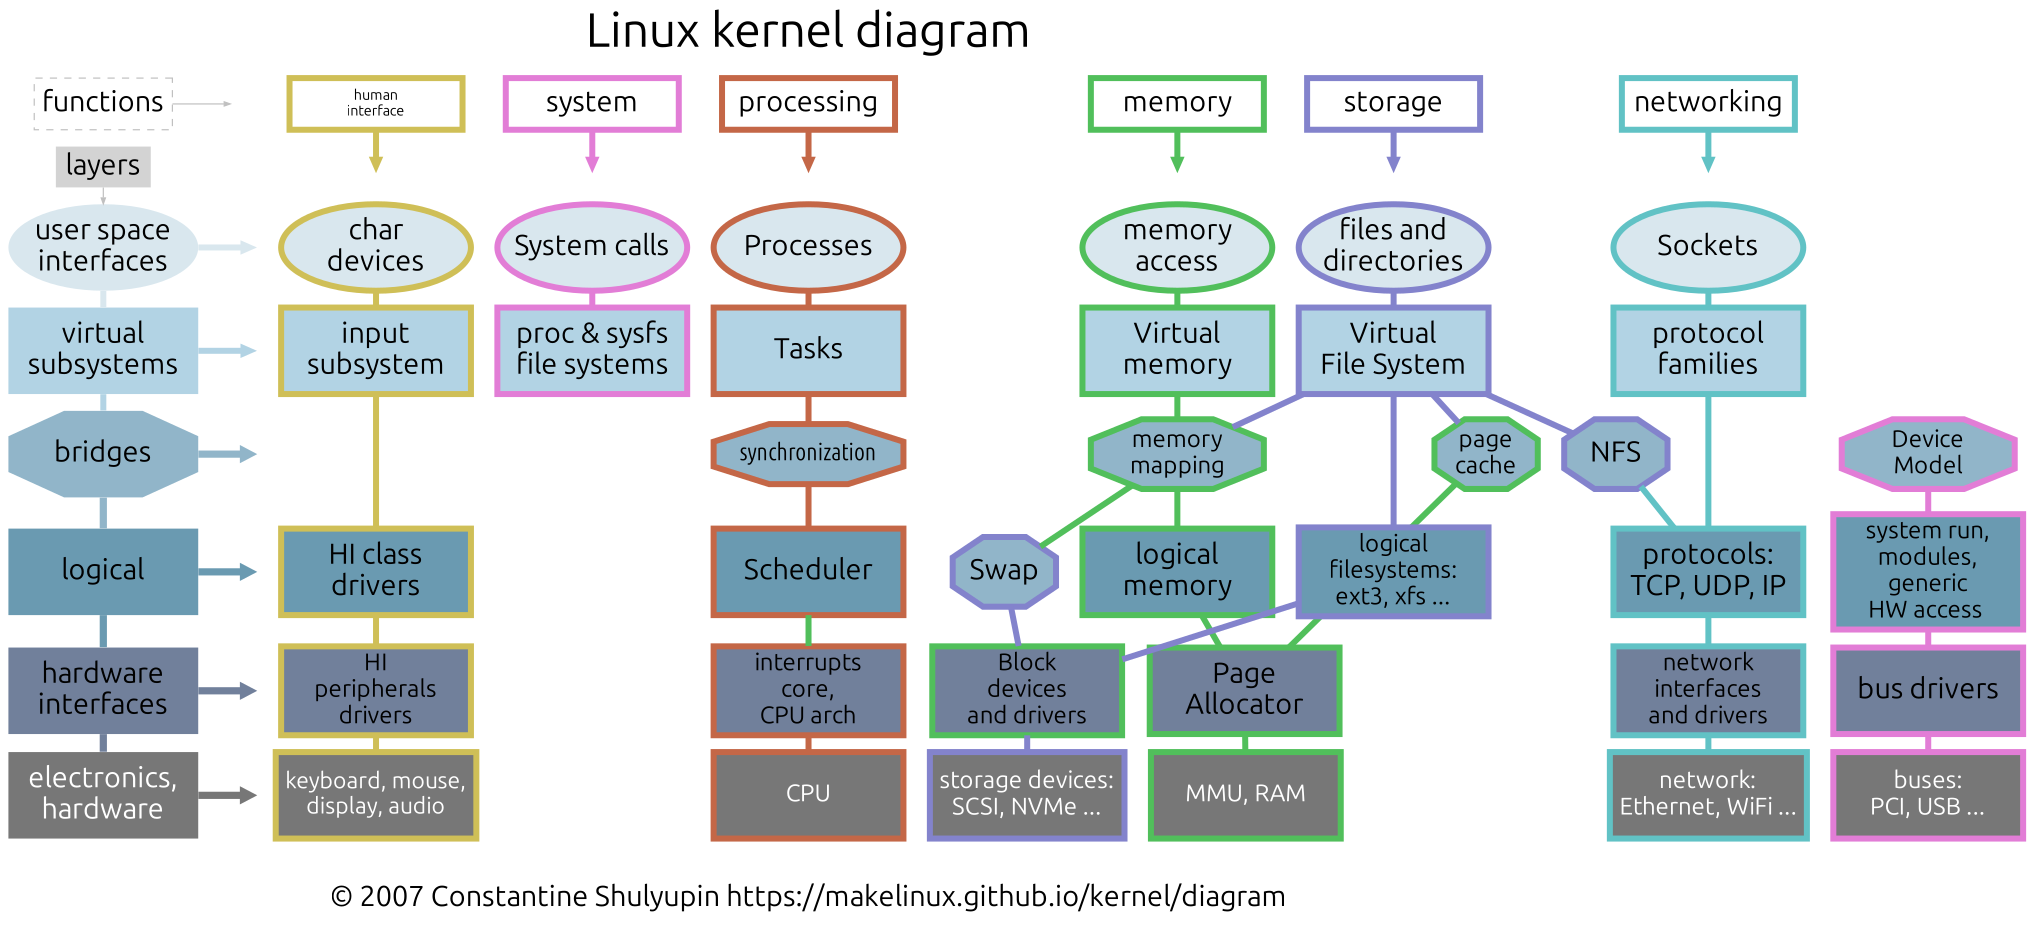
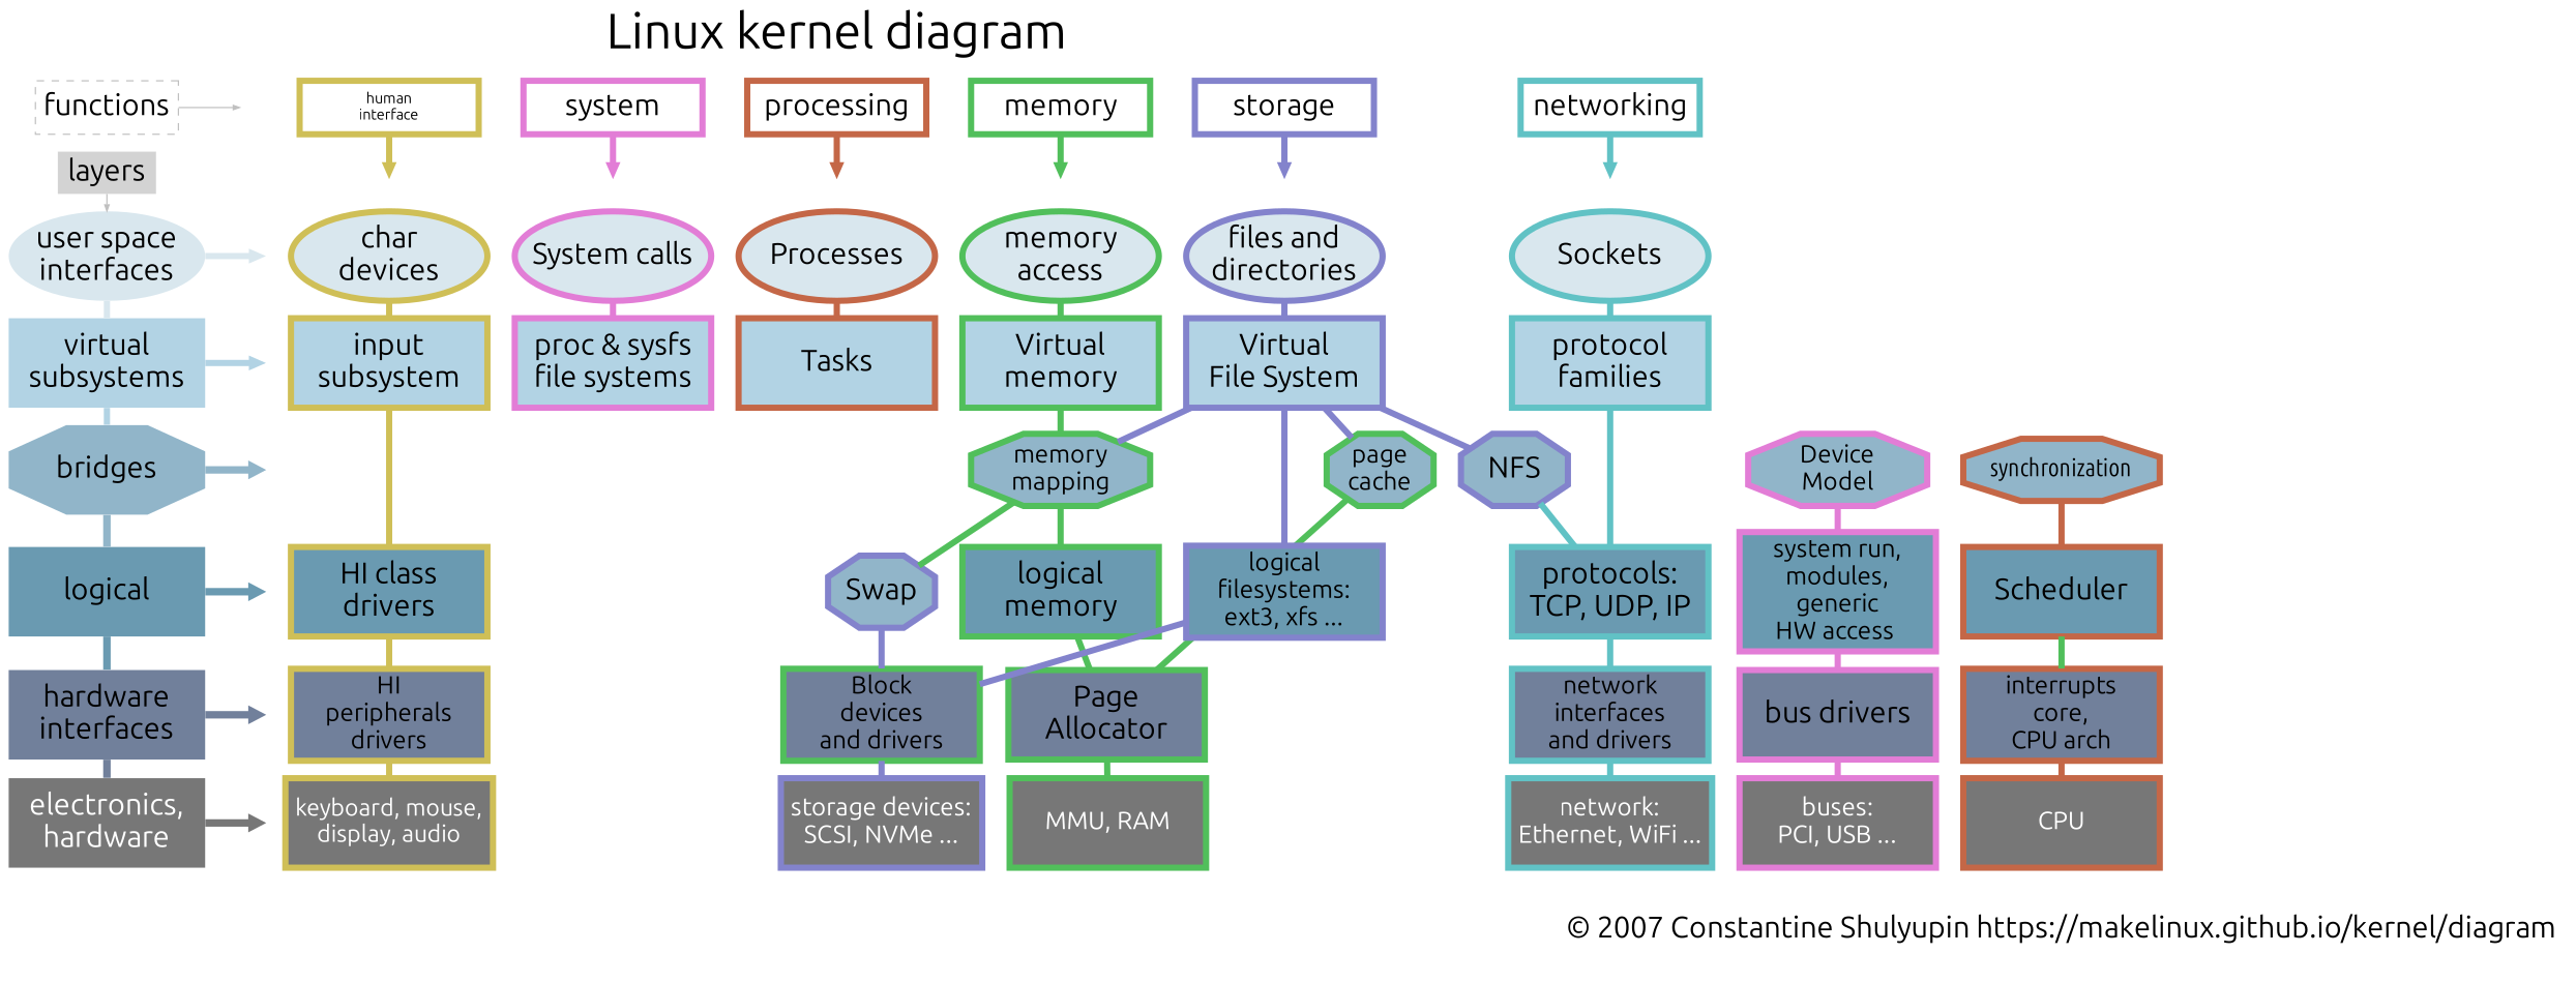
  digraph {
    newrank=true
    nodesep=0.3
    ranksep=0.2
    splines=false
    node [fixedsize=true fontname=Ubuntu fontsize=24 shape=box style="filled,setlinewidth(5)"]
    edge [arrowhead=none arrowsize=0.5 labelfontname=Ubuntu style="filled,setlinewidth(5)" weight=10]
    system_ [color="#e27dd6ff" height=0 shape=point style=invis width=2.2]
    n2 [color="#e27dd6ff" fillcolor="#d9e7ee" height=1 label="System calls" row=usr shape=ellipse width=2.2]
    networking_ [color="#61c2c5" height=0 shape=point style=invis width=0]
    n4 [color="#61c2c5" fillcolor="#d9e7ee" height=1 label=Sockets row=usr shape=ellipse width=2.2]
    processing_ [color="#c46747" height=0 shape=point style=invis width=0]
    n6 [color="#c46747" fillcolor="#d9e7ee" height=1 label=Processes row=usr shape=ellipse width=2.2]
    n7 [color="#51bf5b" fillcolor="#d9e7ee" height=1 label="memory\naccess" row=usr shape=ellipse width=2.2]
    memory_ [color="#51bf5b" height=0 shape=point style=invis width=0]
    storage_ [color="#8383cc" height=0 shape=point style=invis width=0]
    n10 [color="#8383cc" fillcolor="#d9e7ee" height=1 label="files and\ndirectories" row=usr shape=ellipse width=2.2]
    HI_ [color="#cfbf57ff" height=0 shape=point style=invis width=0]
    n12 [color="#cfbf57ff" fillcolor="#d9e7ee" height=1 label="char\ndevices" row=usr shape=ellipse width=2.2]
    system [color="#e27dd6ff" fillcolor=white height=0.6 row=func width=2]
    n14 [color="#e27dd6ff" fillcolor="#b2d3e4" fixedsize=false height=1 label="proc & sysfs\nfile systems" width=2.2]
    n15 [color="#e27dd6ff" fillcolor="#91b5c9" fontsize=20 height=0.8 label="Device\nModel" shape=octagon width=2]
    n16 [color="#e27dd6ff" fillcolor="#6a9ab1" fixedsize=false fontsize=20 height=1 label="system run,\nmodules,\ngeneric\nHW access " width=2.2]
    n17 [color="#e27dd6ff" fillcolor="#71809b" fixedsize=false height=1 label="bus drivers" width=2.2]
    n18 [color="#e27dd6ff" fillcolor="#777777" fixedsize=false fontcolor=white fontsize=20 height=1 label="buses:\nPCI, USB ..." row=chip width=2.2]
    networking [color="#61c2c5" fillcolor=white height=0.6 row=func width=2]
    n20 [color="#61c2c5" fillcolor="#b2d3e4" fixedsize=false height=1 label="protocol\nfamilies" width=2.2]
    n21 [color="#61c2c5" fillcolor="#6a9ab1" fixedsize=false height=1 label="protocols:\nTCP, UDP, IP" width=2.2]
    n22 [color="#61c2c5" fillcolor="#71809b" fixedsize=false fontsize=20 height=1 label="network\ninterfaces\nand drivers" width=2.2]
    n23 [color="#61c2c5" fillcolor="#777777" fixedsize=false fontcolor=white fontsize=20 height=1 label="network:\nEthernet, WiFi ..." row=chip width=2.2]
    n24 [color="#8383cc" fillcolor="#91b5c9" height=0.8 label=NFS shape=octagon width=1.2]
    processing [color="#c46747" fillcolor=white height=0.6 row=func width=2]
    Tasks [color="#c46747" fillcolor="#b2d3e4" fixedsize=false height=1 width=2.2]
    n27 [color="#c46747" fillcolor="#91b5c9" fontname="Ubuntu Condensed" fontsize=20 height=0.7 label=synchronization shape=octagon width=2.2]
    n28 [color="#c46747" fillcolor="#6a9ab1" fixedsize=false height=1 label=Scheduler width=2.2]
    n29 [color="#c46747" fillcolor="#71809b" fixedsize=false fontsize=20 height=1 label="interrupts\ncore,\nCPU arch" width=2.2]
    CPU [color="#c46747" fillcolor="#777777" fixedsize=false fontcolor=white fontsize=20 height=1 row=chip width=2.2]
    n31 [color="#51bf5b" fillcolor="#b2d3e4" fixedsize=false height=1 label="Virtual\nmemory" width=2.2]
    n32 [color="#51bf5b" fillcolor="#91b5c9" fontsize=20 height=0.8 label="memory\nmapping" shape=octagon width=2]
    n33 [color="#51bf5b" fillcolor="#6a9ab1" fixedsize=false height=1 label="logical\nmemory" width=2.2]
    n34 [color="#8383cc" fillcolor="#91b5c9" height=0.8 label=Swap shape=octagon width=1.2]
    n35 [color="#51bf5b" fillcolor="#71809b" fixedsize=false height=1 label="Page\nAllocator" width=2.2]
    n36 [color="#51bf5b" fillcolor="#777777" fixedsize=false fontcolor=white fontsize=20 height=1 label="MMU, RAM" row=chip width=2.2]
    n37 [color="#51bf5b" fillcolor="#71809b" fixedsize=false fontsize=20 height=1 label="Block\ndevices\nand drivers" width=2.2]
    n38 [color="#51bf5b" fillcolor="#91b5c9" fontsize=20 height=0.8 label="page\ncache" shape=octagon width=1.2]
    memory [color="#51bf5b" fillcolor=white height=0.6 row=func width=2]
    n40 [color="#8383cc" fillcolor="#777777" fixedsize=false fontcolor=white fontsize=20 height=1 label="storage devices:\nSCSI, NVMe ..." row=chip width=2.2]
    storage [color="#8383cc" fillcolor=white height=0.6 row=func width=2]
    n42 [color="#8383cc" fillcolor="#b2d3e4" fixedsize=false height=1 label="Virtual\nFile System" width=2.2]
    n43 [color="#8383cc" fillcolor="#6a9ab1" fixedsize=false fontsize=20 height=1 label="logical\nfilesystems:\next3, xfs ..." width=2.2]
    n44 [color="#cfbf57ff" fillcolor=white fontsize=12 height=0.6 label="human\ninterface" row=func width=2]
    n45 [color="#cfbf57ff" fillcolor="#b2d3e4" fixedsize=false height=1 label="input\nsubsystem" width=2.2]
    n46 [color="#cfbf57ff" fillcolor="#6a9ab1" fixedsize=false height=1 label="HI class\ndrivers" width=2.2]
    n47 [color="#cfbf57ff" fillcolor="#71809b" fixedsize=false fontsize=20 height=1 label="HI\nperipherals\ndrivers" width=2.2]
    n48 [color="#cfbf57ff" fillcolor="#777777" fixedsize=false fontcolor=white fontsize=19 height=1 label="keyboard, mouse,\ndisplay, audio" row=chip width=2.2]
    functions_ [height=0 shape=point style=invis width=0]
    functions [color=gray fillcolor=gray height=0.6 row=func style=dashed width=1.6]
    usr_ [height=0 shape=point style=invis width=0.5]
    n52 [fillcolor="#d9e7eeff" height=1 label="user space\ninterfaces" row=usr shape=ellipse style="filled,setlinewidth(0)" width=2.2]
    D0 [height=0 shape=point style=invis width=0]
    n54 [fillcolor="#b2d3e4" fixedsize=false height=1 label="virtual\nsubsystems" style="filled,setlinewidth(0)" width=2.2]
    bridges [fillcolor="#91b5c9" fixedsize=false height=1 shape=octagon style="filled,setlinewidth(0)" width=2.2]
    E0 [height=0 shape=point style=invis width=0]
    F0 [height=0 shape=point style=invis width=0]
    logical [fillcolor="#6a9ab1" fixedsize=false height=1 style="filled,setlinewidth(0)" width=2.2]
    n59 [fillcolor="#71809b" fixedsize=false height=1 label="hardware\ninterfaces" style="filled,setlinewidth(0)" width=2.2]
    G0 [height=0 shape=point style=invis width=0]
    n61 [fillcolor="#777777" fixedsize=false fontcolor=white height=1 label="electronics,\nhardware" row=chip style="filled,setlinewidth(0)" width=2.2]
    H0 [height=0 shape=point style=invis width=0]
    n63 [fixedsize=false height=1 label="© 2007 Constantine Shulyupin https://makelinux.github.io/kernel/diagram" shape=plaintext width=2.2 style=""]
    layers [fillcolor=lightgray fixedsize=false height=0.1 style="filled,setlinewidth(0)" width=0.5]
    n65 [fixedsize=false fontsize=40 height=1 label="Linux kernel diagram" shape=plain width=2.2 style=""]
    subgraph sub_1 {
      system_
      n2
      networking_
      n4
      processing_
      n6
      n7
      memory_
      storage_
      n10
      HI_
      n12
    }
    subgraph sub_2 {
      system_
      n2
      system
      n14
      n15
      n16
      n17
      n18
    }
    subgraph sub_3 {
      networking_
      n4
      networking
      n20
      n21
      n22
      n23
      n24
    }
    subgraph sub_4 {
      processing_
      n6
      processing
      Tasks
      n27
      n28
      n29
      CPU
    }
    subgraph sub_5 {
      n7
      memory_
      n31
      n32
      n33
      n34
      n35
      n36
      n37
      n38
      memory
    }
    subgraph sub_6 {
      storage_
      n10
      n24
      n32
      n37
      n38
      n40
      storage
      n42
      n43
    }
    subgraph sub_7 {
      HI_
      n12
      n44
      n45
      n46
      n47
      n48
    }
    subgraph sub_8 {
      rank=same
      system
      networking
      processing
      memory
      storage
      n44
      functions_
      functions
    }
    subgraph sub_9 {
      rank=same
      n2
      n4
      n6
      n7
      n10
      n12
      usr_
      n52
    }
    subgraph sub_10 {
      rank=same
      n14
      n20
      Tasks
      n31
      n42
      n45
      D0
      n54
    }
    subgraph sub_11 {
      rank=same
      n15
      n24
      n27
      n32
      bridges
      E0
    }
    subgraph sub_12 {
      rank=same
      n16
      n21
      n28
      n33
      n43
      n46
      F0
      logical
    }
    subgraph sub_13 {
      rank=same
      n17
      n22
      n29
      n37
      n47
      n59
      G0
    }
    subgraph sub_14 {
      rank=same
      n18
      n23
      CPU
      n36
      n40
      n48
      n61
      H0
    }
    system_ -> n2 [style=invis]
    n2 -> n14 [color="#e27dd6ff"]
    networking_ -> n4 [style=invis]
    n4 -> n20 [color="#61c2c5"]
    processing_ -> n6 [style=invis]
    n6 -> Tasks [color="#c46747"]
    n7 -> n31 [color="#51bf5b"]
    memory_ -> n7 [style=invis]
    storage_ -> n10 [style=invis]
    n10 -> n42 [color="#8383cc"]
    HI_ -> n12 [style=invis]
    n12 -> n45 [color="#cfbf57ff"]
    system -> system_ [color="#e27dd6ff" row=func arrowhead=""]
    system -> processing [style=invis weight=1]
    n15 -> n16 [color="#e27dd6ff"]
    n16 -> n17 [color="#e27dd6ff"]
    n17 -> n18 [color="#e27dd6ff"]
    networking -> networking_ [color="#61c2c5" row=func arrowhead=""]
    n20 -> n21 [color="#61c2c5"]
    n21 -> n22 [color="#61c2c5"]
    n22 -> n23 [color="#61c2c5"]
    n24 -> n21 [color="#61c2c5" weight=0]
    processing -> processing_ [color="#c46747" row=func arrowhead=""]
    processing -> memory [style=invis weight=1]
-   Tasks -> n27 [color="#c46747"]
    n27 -> n28 [color="#c46747"]
    n28 -> n29 [color="#51bf5b"]
    n29 -> CPU [color="#c46747"]
    CPU -> n63 [style=invis]
    n31 -> n32 [color="#51bf5b"]
    n32 -> n33 [color="#51bf5b"]
    n32 -> n34 [color="#51bf5b" weight=1]
    n33 -> n35 [color="#51bf5b"]
    n34 -> n37 [color="#8383cc" weight=1]
    n35 -> n36 [color="#51bf5b"]
    n37 -> n40 [color="#8383cc"]
    n38 -> n35 [color="#51bf5b" weight=0]
    memory -> memory_ [color="#51bf5b" row=func arrowhead=""]
    memory -> storage [style=invis weight=1]
    storage -> storage_ [color="#8383cc" row=func arrowhead=""]
    storage -> networking [style=invis weight=1]
    n42 -> n24 [color="#8383cc" weight=0]
    n42 -> n32 [color="#8383cc" weight=0]
    n42 -> n38 [color="#8383cc" weight=0]
    n42 -> n43 [color="#8383cc"]
    n43 -> n37 [color="#8383cc"]
    n44 -> HI_ [color="#cfbf57ff" row=func arrowhead=""]
    n44 -> system [style=invis weight=1]
    n45 -> n46 [color="#cfbf57ff"]
    n46 -> n47 [color="#cfbf57ff"]
    n47 -> n48 [color="#cfbf57ff"]
    functions_ -> n44 [style=invis weight=1]
    functions -> functions_ [color=gray arrowhead="" style="" weight=""]
    functions -> layers [style=invis]
    n52 -> usr_ [color="#d9e7eeff" minlen=2 arrowhead=""]
    n52 -> n54 [color="#d9e7eeff"]
    n54 -> D0 [color="#b2d3e4" minlen=2 arrowhead=""]
    n54 -> bridges [color="#b2d3e4"]
    bridges -> E0 [color="#91b5c9" minlen=2 style="filled,setlinewidth(6)" arrowhead="" weight=""]
    bridges -> logical [color="#91b5c9" style="filled,setlinewidth(6)"]
    logical -> F0 [color="#6a9ab1" minlen=2 row=logical style="filled,setlinewidth(6)" arrowhead="" weight=""]
    logical -> n59 [color="#6a9ab1" row=logical style="filled,setlinewidth(6)"]
    n59 -> G0 [color="#71809b" minlen=2 row=HWI style="filled,setlinewidth(6)" arrowhead="" weight=""]
    n59 -> n61 [color="#71809b" row=HWI style="filled,setlinewidth(6)"]
    n61 -> H0 [color="#777777" minlen=2 row=chip style="filled,setlinewidth(6)" arrowhead="" weight=""]
    layers -> n52 [color=gray style="filled,setlinewidth(1)" arrowhead=""]
    n65 -> processing [style=invis]
  }
